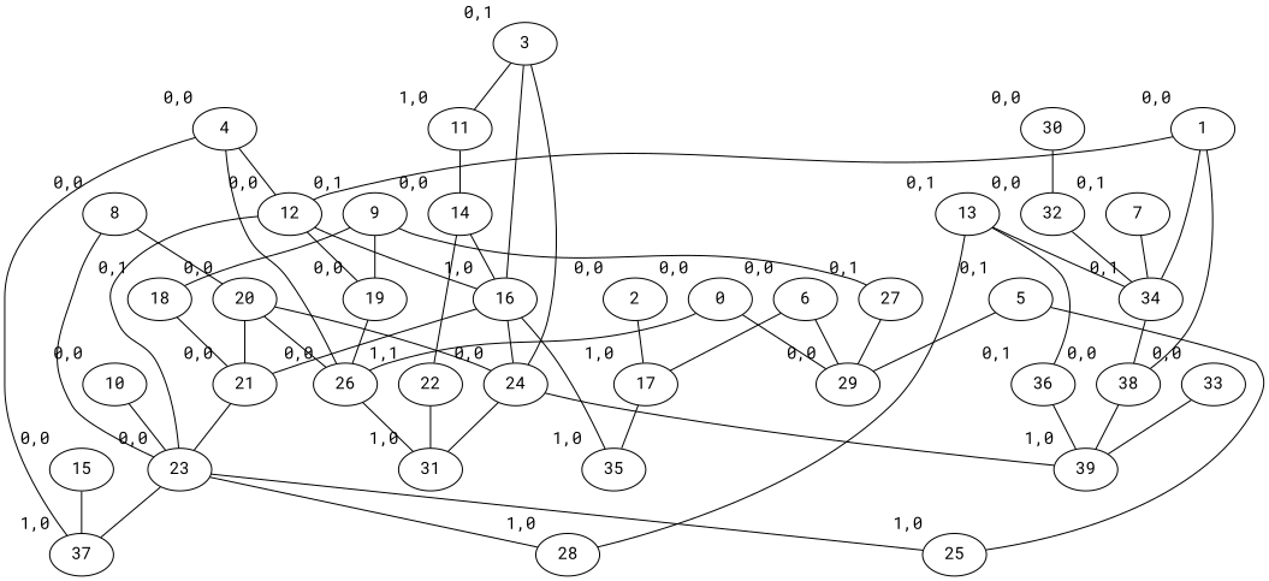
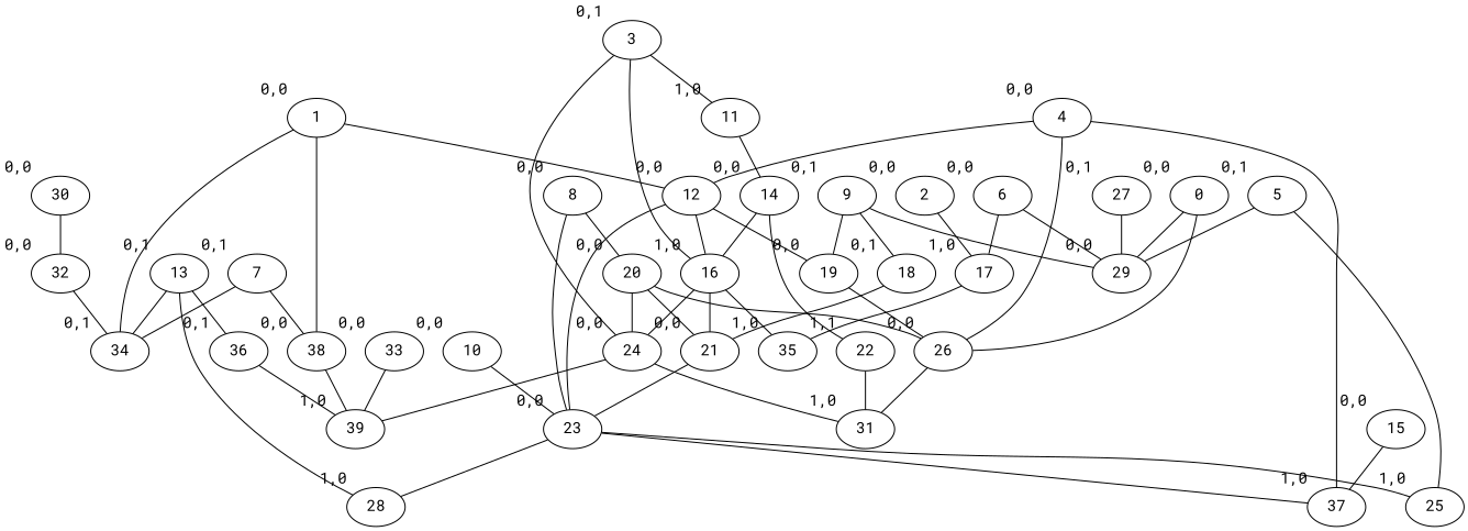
  graph {
    fontname="Roboto Mono"
    node [fontname="Roboto Mono" xlabel="0,0"]
    edge [fontname="Roboto Mono"]
    8
    23
    20
    37 [xlabel="1,0"]
    25 [xlabel="1,0"]
    28 [xlabel="1,0"]
    24
    26
    21
    39 [xlabel="1,0"]
    31 [xlabel="1,0"]
    34 [xlabel="0,1"]
    13 [xlabel="0,1"]
    36 [xlabel="0,1"]
    30
    32
    15
    3 [xlabel="0,1"]
    16 [xlabel="1,0"]
    11 [xlabel="1,0"]
    35 [xlabel="1,0"]
    14
    22 [xlabel="1,1"]
    4
    12
    19
    1
    38
    10
    5 [xlabel="0,1"]
    29
    17 [xlabel="1,0"]
    2
    27 [xlabel="0,1"]
    6
    33
    18 [xlabel="0,1"]
    9 [xlabel="0,1"]
    7 [xlabel="0,1"]
    0
    8 -- 23
    8 -- 20
    23 -- 37
    23 -- 25
    23 -- 28
    20 -- 24
    20 -- 26
    20 -- 21
    24 -- 39
    24 -- 31
    26 -- 31
    21 -- 23
    13 -- 28
    13 -- 34
    13 -- 36
    36 -- 39
    30 -- 32
    32 -- 34
    15 -- 37
    3 -- 24
    3 -- 16
    3 -- 11
    16 -- 24
    16 -- 21
    16 -- 35
    11 -- 14
    14 -- 16
    14 -- 22
    22 -- 31
    4 -- 37
    4 -- 26
    4 -- 12
    12 -- 23
    12 -- 16
    12 -- 19
    19 -- 26
    1 -- 34
    1 -- 12
    1 -- 38
    38 -- 39
    10 -- 23
    5 -- 25
    5 -- 29
    17 -- 35
    2 -- 17
    27 -- 29
    6 -- 29
    6 -- 17
    33 -- 39
    18 -- 21
    9 -- 19
-   9 -- 27
+   9 -- 29
    9 -- 18
    7 -- 34
-   34 -- 38
+   7 -- 38
    0 -- 26
    0 -- 29
  }
